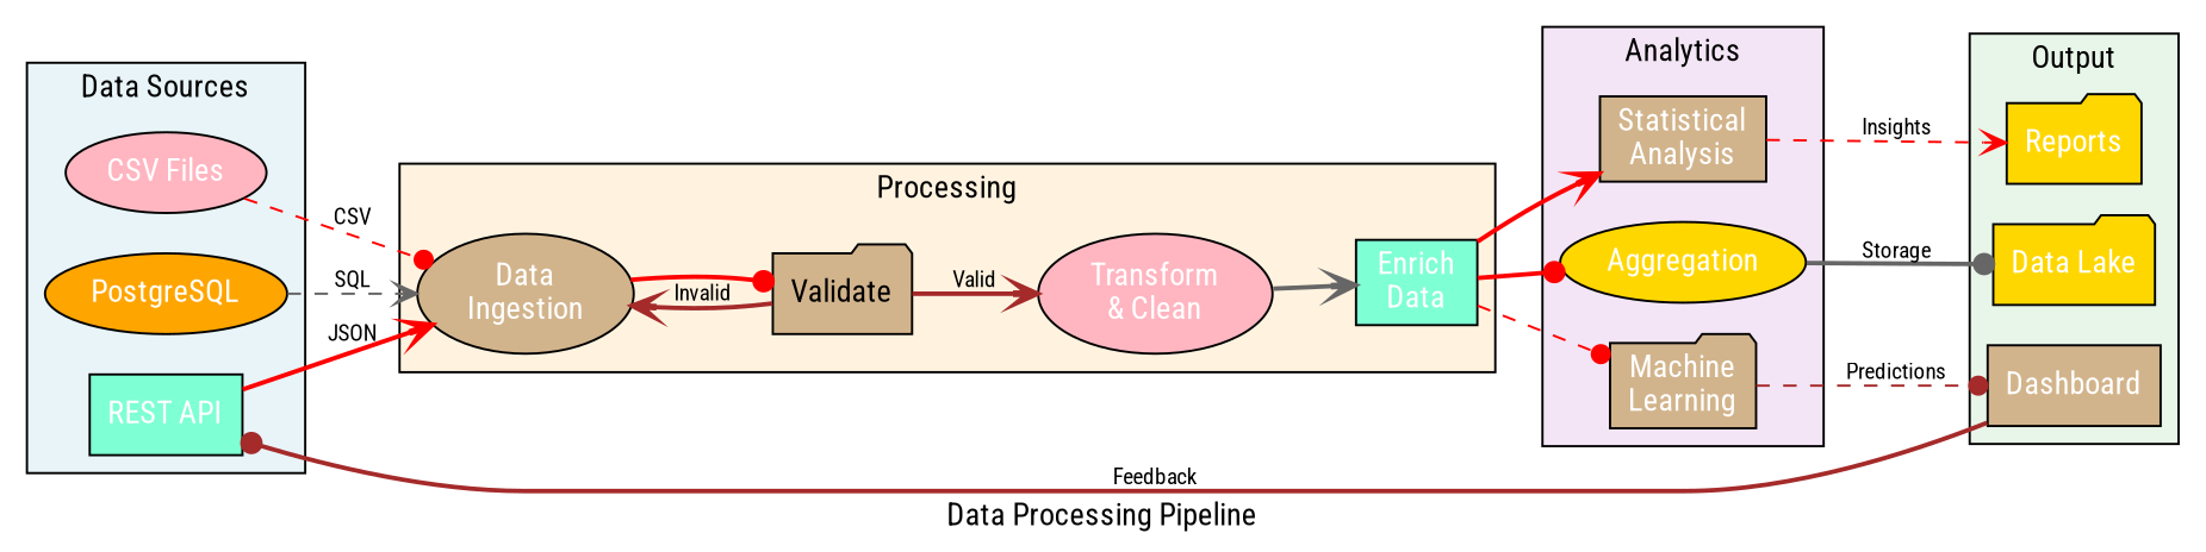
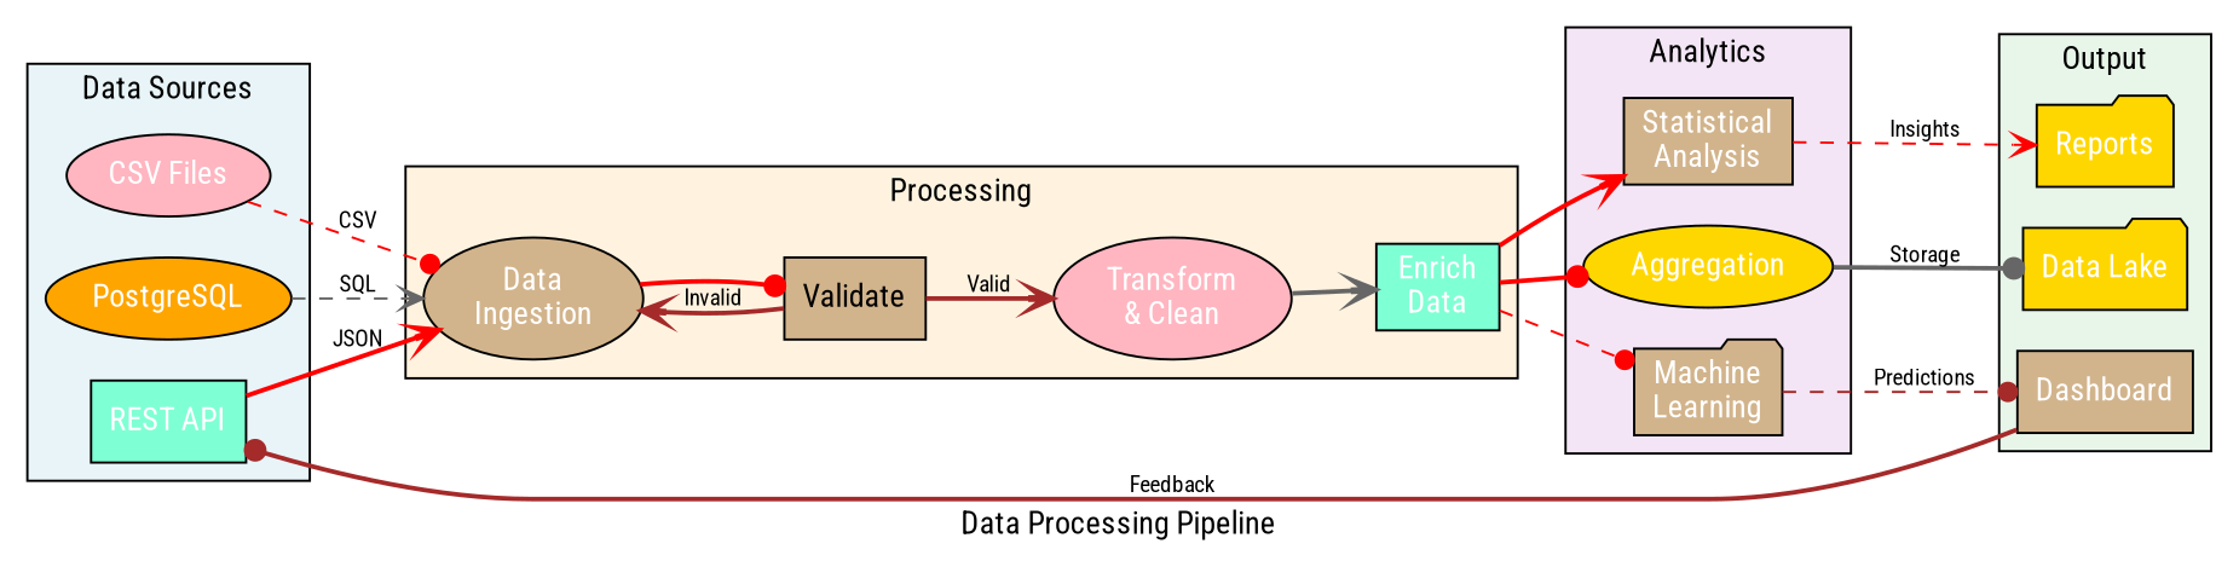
  digraph {
    bgcolor=white
    label="Data Processing Pipeline"
    rankdir=LR
    fontname="Roboto Condensed"
    node [fillcolor=tan fontcolor=white fontname="Roboto Condensed" shape=box style=filled]
    edge [fontname="Roboto Condensed" fontsize=10 color=red style=bold arrowhead=vee]
    n1 [fillcolor=aquamarine label="REST API"]
    n2 [fillcolor=orange label=PostgreSQL shape=ellipse]
    n3 [fillcolor=lightpink label="CSV Files" shape=ellipse]
    n4 [label="Data\nIngestion" shape=ellipse]
-   n5 [label=Validate shape=folder fontcolor=""]
+   n5 [label=Validate fontcolor=""]
    n6 [fillcolor=lightpink label="Transform\n& Clean" shape=ellipse]
    n7 [fillcolor=aquamarine label="Enrich\nData"]
    n8 [label="Machine\nLearning" shape=folder]
    n9 [label="Statistical\nAnalysis"]
    n10 [fillcolor=gold label=Aggregation shape=ellipse]
    n11 [label=Dashboard]
    n12 [fillcolor=gold label=Reports shape=folder]
    n13 [fillcolor=gold label="Data Lake" shape=folder]
    subgraph cluster_1 {
      fillcolor="#e8f4f8"
      label="Data Sources"
      style=filled
      n1
      n2
      n3
    }
    subgraph cluster_2 {
      fillcolor="#fff3e0"
      label=Processing
      style=filled
      n4
      n5
      n6
      n7
    }
    subgraph cluster_3 {
      fillcolor="#f3e5f5"
      label=Analytics
      style=filled
      n8
      n9
      n10
    }
    subgraph cluster_4 {
      fillcolor="#e8f5e9"
      label=Output
      style=filled
      n11
      n12
      n13
    }
    n1 -> n4 [label=JSON]
    n2 -> n4 [label=SQL color=gray40 style=dashed]
    n3 -> n4 [label=CSV style=dashed arrowhead=dot]
    n4 -> n5 [arrowhead=dot]
    n5 -> n4 [color=brown label=Invalid]
    n5 -> n6 [color=brown label=Valid]
    n6 -> n7 [color=gray40]
    n7 -> n8 [style=dashed arrowhead=dot]
    n7 -> n9
    n7 -> n10 [arrowhead=dot]
    n8 -> n11 [label=Predictions color=brown style=dashed arrowhead=dot]
    n9 -> n12 [label=Insights style=dashed]
    n10 -> n13 [label=Storage color=gray40 arrowhead=dot]
    n11 -> n1 [color=brown label=Feedback arrowhead=dot]
  }
